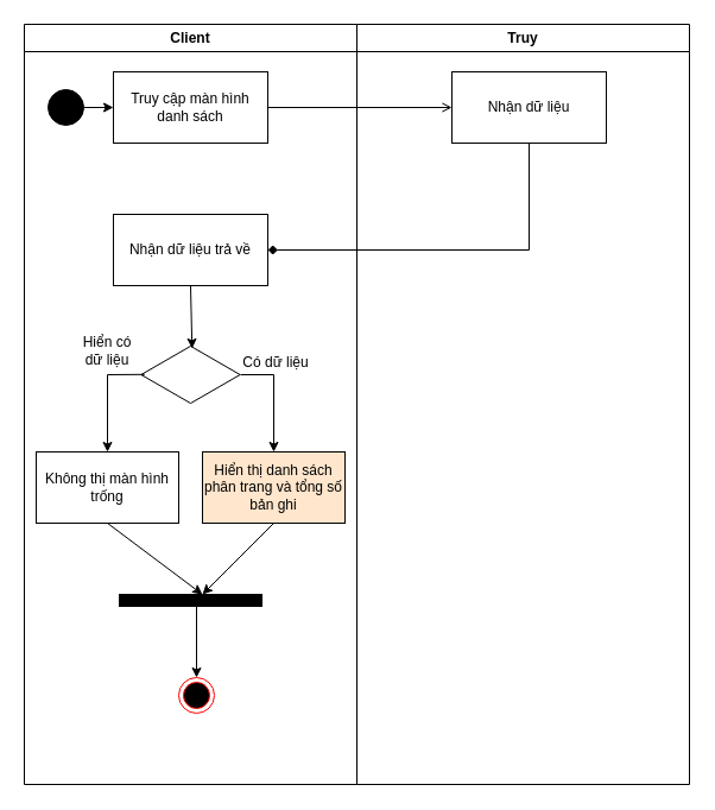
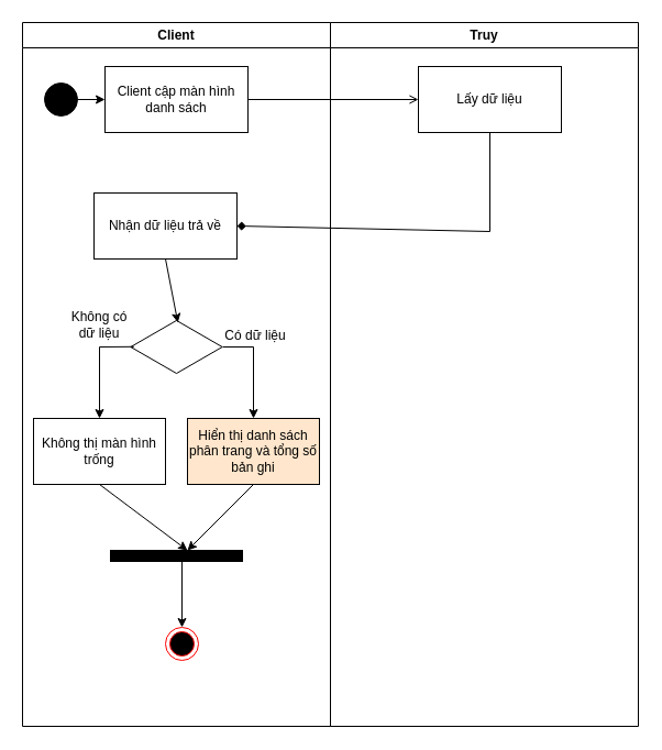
  <mxCell id="0" />
  <mxCell id="1" parent="0" />
  <mxCell id="2" value="Client" style="swimlane;whiteSpace=wrap;html=1;" vertex="1" parent="1"><mxGeometry x="20" y="20" width="280" height="640" as="geometry" /></mxCell>
  <mxCell id="3" value="" style="ellipse;shape=doubleEllipse;whiteSpace=wrap;html=1;aspect=fixed;fillColor=#000000;" vertex="1" parent="2"><mxGeometry x="20" y="55" width="30" height="30" as="geometry" /></mxCell>
- <mxCell id="4" value="Truy cập màn hình danh sách" style="rounded=0;whiteSpace=wrap;html=1;" vertex="1" parent="2"><mxGeometry x="75" y="40" width="130" height="60" as="geometry" /></mxCell>
+ <mxCell id="4" value="Client cập màn hình danh sách" style="rounded=0;whiteSpace=wrap;html=1;" vertex="1" parent="2"><mxGeometry x="75" y="40" width="130" height="60" as="geometry" /></mxCell>
  <mxCell id="5" value="" style="endArrow=classic;html=1;rounded=0;exitX=1;exitY=0.5;exitDx=0;exitDy=0;entryX=0;entryY=0.5;entryDx=0;entryDy=0;" edge="1" parent="2" source="3" target="4"><mxGeometry width="50" height="50" relative="1" as="geometry"><mxPoint x="310" y="200" as="sourcePoint" /><mxPoint x="360" y="150" as="targetPoint" /></mxGeometry></mxCell>
  <mxCell id="6" value="" style="ellipse;html=1;shape=endState;fillColor=#000000;strokeColor=#ff0000;" vertex="1" parent="2"><mxGeometry x="130" y="550" width="30" height="30" as="geometry" /></mxCell>
- <mxCell id="7" value="Nhận dữ liệu trả về" style="rounded=0;whiteSpace=wrap;html=1;" vertex="1" parent="2"><mxGeometry x="75" y="160" width="130" height="60" as="geometry" /></mxCell>
+ <mxCell id="7" value="Nhận dữ liệu trả về" style="rounded=0;whiteSpace=wrap;html=1;" vertex="1" parent="2"><mxGeometry x="65" y="155" width="130" height="60" as="geometry" /></mxCell>
  <mxCell id="8" value="" style="html=1;whiteSpace=wrap;aspect=fixed;shape=isoRectangle;" vertex="1" parent="2"><mxGeometry x="98.34" y="270" width="83.33" height="50" as="geometry" /></mxCell>
  <mxCell id="9" value="" style="endArrow=classic;html=1;rounded=0;exitX=0.5;exitY=1;exitDx=0;exitDy=0;entryX=0.515;entryY=0.058;entryDx=0;entryDy=0;entryPerimeter=0;" edge="1" parent="2" source="7" target="8"><mxGeometry width="50" height="50" relative="1" as="geometry"><mxPoint x="340" y="250" as="sourcePoint" /><mxPoint x="390" y="200" as="targetPoint" /></mxGeometry></mxCell>
  <mxCell id="10" value="Không thị màn hình trống" style="rounded=0;whiteSpace=wrap;html=1;" vertex="1" parent="2"><mxGeometry x="10" y="360" width="120" height="60" as="geometry" /></mxCell>
  <mxCell id="11" value="Hiển thị danh sách phân trang và tổng số bản ghi" style="rounded=0;whiteSpace=wrap;html=1;fillColor=#ffe6cc;" vertex="1" parent="2"><mxGeometry x="150" y="360" width="120" height="60" as="geometry" /></mxCell>
  <mxCell id="12" value="" style="endArrow=classic;html=1;rounded=0;" edge="1" parent="2"><mxGeometry width="50" height="50" relative="1" as="geometry"><mxPoint x="182" y="295" as="sourcePoint" /><mxPoint x="210" y="360" as="targetPoint" /><Array as="points"><mxPoint x="210" y="295" /></Array></mxGeometry></mxCell>
  <mxCell id="13" value="Có dữ liệu" style="text;html=1;align=center;verticalAlign=middle;whiteSpace=wrap;rounded=0;" vertex="1" parent="2"><mxGeometry x="181.67" y="270" width="60" height="30" as="geometry" /></mxCell>
  <mxCell id="14" value="" style="endArrow=classic;html=1;rounded=0;exitX=0.035;exitY=0.496;exitDx=0;exitDy=0;exitPerimeter=0;entryX=0.5;entryY=0;entryDx=0;entryDy=0;" edge="1" parent="2" source="8" target="10"><mxGeometry width="50" height="50" relative="1" as="geometry"><mxPoint x="340" y="390" as="sourcePoint" /><mxPoint x="390" y="340" as="targetPoint" /><Array as="points"><mxPoint x="70" y="295" /></Array></mxGeometry></mxCell>
- <mxCell id="15" value="Hiển có dữ liệu" style="text;html=1;align=center;verticalAlign=middle;whiteSpace=wrap;rounded=0;" vertex="1" parent="2"><mxGeometry x="40" y="260" width="60" height="30" as="geometry" /></mxCell>
+ <mxCell id="15" value="Không có dữ liệu" style="text;html=1;align=center;verticalAlign=middle;whiteSpace=wrap;rounded=0;" vertex="1" parent="2"><mxGeometry x="40" y="260" width="60" height="30" as="geometry" /></mxCell>
  <mxCell id="16" value="" style="html=1;points=[[0,0,0,0,5],[0,1,0,0,-5],[1,0,0,0,5],[1,1,0,0,-5]];perimeter=orthogonalPerimeter;outlineConnect=0;targetShapes=umlLifeline;portConstraint=eastwest;newEdgeStyle={&quot;curved&quot;:0,&quot;rounded&quot;:0};direction=south;fillColor=#000000;" vertex="1" parent="2"><mxGeometry x="80" y="480" width="120" height="10" as="geometry" /></mxCell>
  <mxCell id="17" value="" style="endArrow=classic;html=1;rounded=0;exitX=0.5;exitY=1;exitDx=0;exitDy=0;entryX=0;entryY=0.417;entryDx=0;entryDy=0;entryPerimeter=0;" edge="1" parent="2" source="10" target="16"><mxGeometry width="50" height="50" relative="1" as="geometry"><mxPoint x="340" y="390" as="sourcePoint" /><mxPoint x="390" y="340" as="targetPoint" /></mxGeometry></mxCell>
  <mxCell id="18" value="" style="endArrow=classic;html=1;rounded=0;entryX=0.5;entryY=0;entryDx=0;entryDy=0;" edge="1" parent="2" source="16" target="6"><mxGeometry width="50" height="50" relative="1" as="geometry"><mxPoint x="340" y="390" as="sourcePoint" /><mxPoint x="390" y="340" as="targetPoint" /></mxGeometry></mxCell>
  <mxCell id="19" value="Truy" style="swimlane;whiteSpace=wrap;html=1;" vertex="1" parent="1"><mxGeometry x="300" y="20" width="280" height="640" as="geometry" /></mxCell>
- <mxCell id="20" value="Nhận dữ liệu" style="rounded=0;whiteSpace=wrap;html=1;" vertex="1" parent="19"><mxGeometry x="80" y="40" width="130" height="60" as="geometry" /></mxCell>
+ <mxCell id="20" value="Lấy dữ liệu" style="rounded=0;whiteSpace=wrap;html=1;" vertex="1" parent="19"><mxGeometry x="80" y="40" width="130" height="60" as="geometry" /></mxCell>
  <mxCell id="21" value="" style="endArrow=open;html=1;rounded=0;exitX=1;exitY=0.5;exitDx=0;exitDy=0;entryX=0;entryY=0.5;entryDx=0;entryDy=0;" edge="1" parent="1" source="4" target="20"><mxGeometry width="50" height="50" relative="1" as="geometry"><mxPoint x="360" y="270" as="sourcePoint" /><mxPoint x="410" y="220" as="targetPoint" /></mxGeometry></mxCell>
  <mxCell id="22" value="" style="endArrow=diamond;html=1;rounded=0;exitX=0.5;exitY=1;exitDx=0;exitDy=0;entryX=1;entryY=0.5;entryDx=0;entryDy=0;" edge="1" parent="1" source="20" target="7"><mxGeometry width="50" height="50" relative="1" as="geometry"><mxPoint x="360" y="270" as="sourcePoint" /><mxPoint x="410" y="220" as="targetPoint" /><Array as="points"><mxPoint x="445" y="210" /></Array></mxGeometry></mxCell>
  <mxCell id="23" value="" style="endArrow=classic;html=1;rounded=0;exitX=0.5;exitY=1;exitDx=0;exitDy=0;" edge="1" parent="1" source="11"><mxGeometry width="50" height="50" relative="1" as="geometry"><mxPoint x="360" y="410" as="sourcePoint" /><mxPoint x="170" y="500" as="targetPoint" /></mxGeometry></mxCell>
